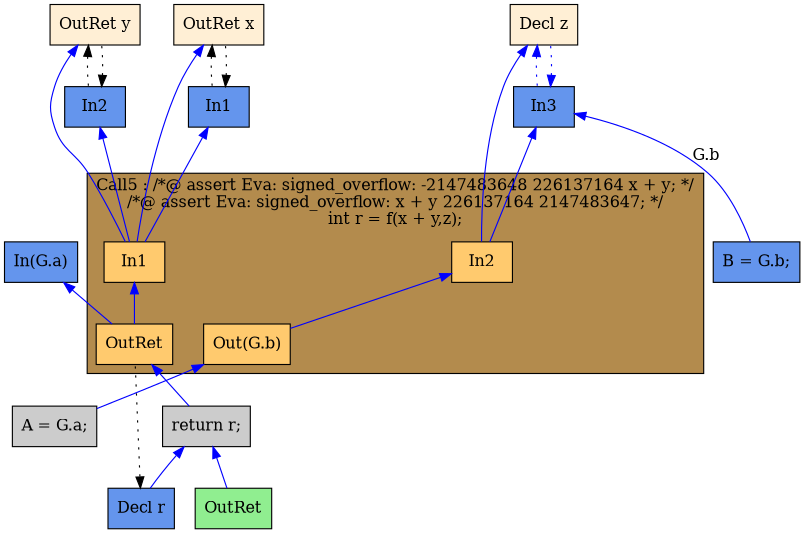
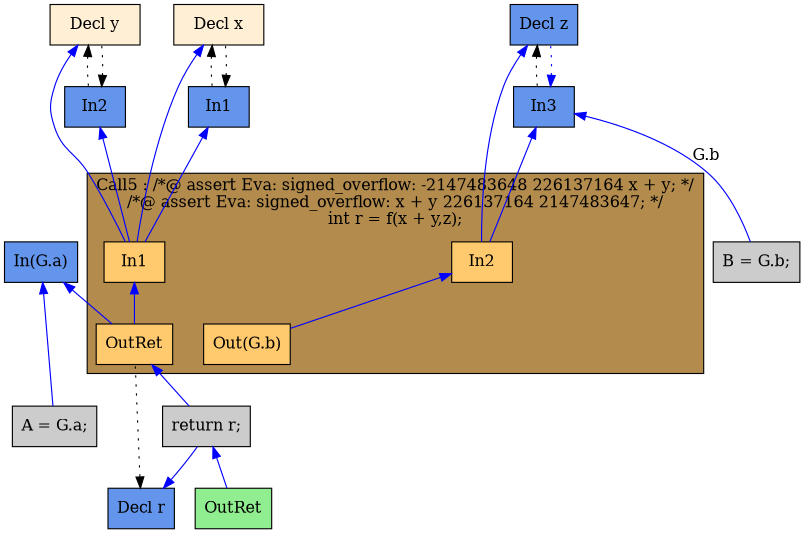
  digraph {
    rankdir=TB
    node [fillcolor="#6495ED" shape=box style=filled]
    edge [color="#0000FF" dir=back]
    n1 [fillcolor="#FFCA6E" label=In1]
    n2 [fillcolor="#FFCA6E" label=In2]
    n3 [fillcolor="#FFCA6E" label="Out(G.b)"]
    n4 [fillcolor="#FFCA6E" label=OutRet]
    n5 [fillcolor="#CCCCCC" label="return r;"]
-   n6 [fillcolor="#FFEFD5" label="OutRet x"]
+   n6 [fillcolor="#FFEFD5" label="Decl x"]
    n7 [label=In1]
-   n8 [fillcolor="#FFEFD5" label="OutRet y"]
+   n8 [fillcolor="#FFEFD5" label="Decl y"]
    n9 [label=In2]
-   n10 [fillcolor="#FFEFD5" label="Decl z"]
+   n10 [label="Decl z"]
    n11 [label=In3]
-   n12 [label="B = G.b;"]
+   n12 [fillcolor="#CCCCCC" label="B = G.b;"]
    n13 [label="Decl r"]
    n14 [fillcolor="#90EE90" label=OutRet]
    n15 [fillcolor="#CCCCCC" label="A = G.a;"]
    n16 [label="In(G.a)"]
    subgraph cluster_1 {
      fillcolor="#B38B4D"
      label="Call5 : /*@ assert Eva: signed_overflow: -2147483648 \226\137\164 x + y; */\n/*@ assert Eva: signed_overflow: x + y \226\137\164 2147483647; */\nint r = f(x + y,z);"
      style=filled
      n1
      n2
      n3
      n4
    }
    n1 -> n4
    n2 -> n3
    n4 -> n5
    n5 -> n14
    n6 -> n1
    n6 -> n7 [color="#000000" style=dotted]
    n7 -> n1
    n7 -> n6 [color="#000000" style=dotted]
    n8 -> n1
    n8 -> n9 [color="#000000" style=dotted]
    n9 -> n1
    n9 -> n8 [color="#000000" style=dotted]
    n10 -> n2
-   n10 -> n11 [style=dotted]
+   n10 -> n11 [color="#000000" style=dotted]
    n11 -> n2
    n11 -> n10 [style=dotted]
    n11 -> n12 [label="G.b"]
    n13 -> n4 [color="#000000" style=dotted]
-   n5 -> n13
+   n13 -> n5
    n16 -> n4
-   n3 -> n15
+   n16 -> n15
  }
